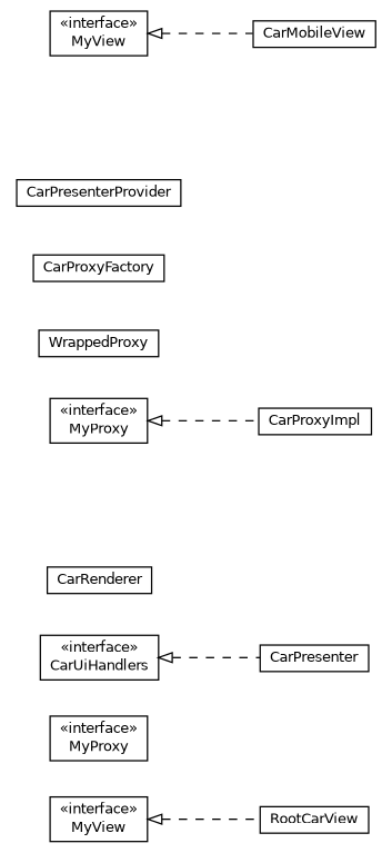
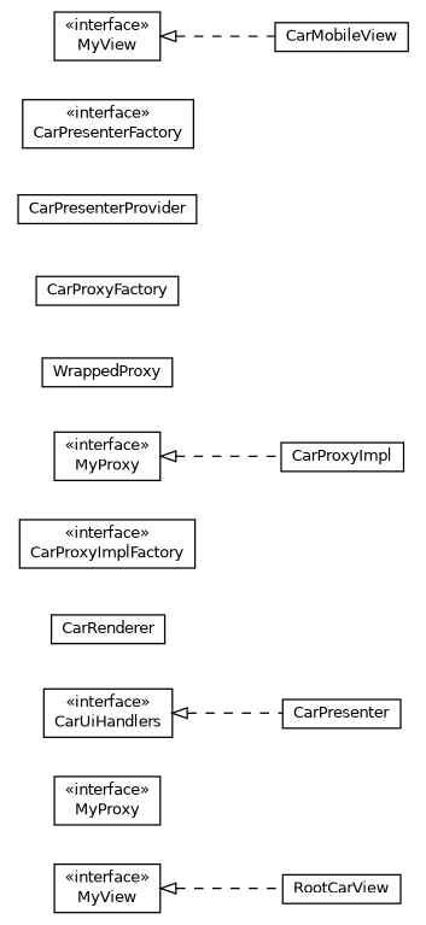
  digraph {
    nodesep=0.25
    rankdir=LR
    ranksep=0.5
    node [fontcolor=black fontname=Helvetica fontsize=10.0 shape=plaintext]
    edge [arrowtail=empty dir=back fontname=Helvetica fontsize=10 headport=p labelfontname=Helvetica labelfontsize=10 style=dashed tailport=p]
    n1 [label=<<table title="com.gwtplatform.carstore.client.application.cars.car.RootCarView" border="0" cellborder="1" cellspacing="0" cellpadding="2" port="p" href="./RootCarView.html"> 		<tr><td><table border="0" cellspacing="0" cellpadding="1"> <tr><td align="center" balign="center"> RootCarView </td></tr> 		</table></td></tr> 		</table>>]
    n2 [label=<<table title="com.gwtplatform.carstore.client.application.cars.car.RootCarPresenter.MyView" border="0" cellborder="1" cellspacing="0" cellpadding="2" port="p" href="./RootCarPresenter.MyView.html"> 		<tr><td><table border="0" cellspacing="0" cellpadding="1"> <tr><td align="center" balign="center"> &#171;interface&#187; </td></tr> <tr><td align="center" balign="center"> MyView </td></tr> 		</table></td></tr> 		</table>>]
    n3 [label=<<table title="com.gwtplatform.carstore.client.application.cars.car.RootCarPresenter.MyProxy" border="0" cellborder="1" cellspacing="0" cellpadding="2" port="p" href="./RootCarPresenter.MyProxy.html"> 		<tr><td><table border="0" cellspacing="0" cellpadding="1"> <tr><td align="center" balign="center"> &#171;interface&#187; </td></tr> <tr><td align="center" balign="center"> MyProxy </td></tr> 		</table></td></tr> 		</table>>]
    n4 [label=<<table title="com.gwtplatform.carstore.client.application.cars.car.CarUiHandlers" border="0" cellborder="1" cellspacing="0" cellpadding="2" port="p" href="./CarUiHandlers.html"> 		<tr><td><table border="0" cellspacing="0" cellpadding="1"> <tr><td align="center" balign="center"> &#171;interface&#187; </td></tr> <tr><td align="center" balign="center"> CarUiHandlers </td></tr> 		</table></td></tr> 		</table>>]
    n5 [label=<<table title="com.gwtplatform.carstore.client.application.cars.car.CarPresenter" border="0" cellborder="1" cellspacing="0" cellpadding="2" port="p" href="./CarPresenter.html"> 		<tr><td><table border="0" cellspacing="0" cellpadding="1"> <tr><td align="center" balign="center"> CarPresenter </td></tr> 		</table></td></tr> 		</table>>]
    n6 [label=<<table title="com.gwtplatform.carstore.client.application.cars.car.CarRenderer" border="0" cellborder="1" cellspacing="0" cellpadding="2" port="p" href="./CarRenderer.html"> 		<tr><td><table border="0" cellspacing="0" cellpadding="1"> <tr><td align="center" balign="center"> CarRenderer </td></tr> 		</table></td></tr> 		</table>>]
+   n7 [label=<<table title="com.gwtplatform.carstore.client.application.cars.car.CarProxyImplFactory" border="0" cellborder="1" cellspacing="0" cellpadding="2" port="p" href="./CarProxyImplFactory.html"> 		<tr><td><table border="0" cellspacing="0" cellpadding="1"> <tr><td align="center" balign="center"> &#171;interface&#187; </td></tr> <tr><td align="center" balign="center"> CarProxyImplFactory </td></tr> 		</table></td></tr> 		</table>>]
    n8 [label=<<table title="com.gwtplatform.carstore.client.application.cars.car.CarProxyImpl" border="0" cellborder="1" cellspacing="0" cellpadding="2" port="p" href="./CarProxyImpl.html"> 		<tr><td><table border="0" cellspacing="0" cellpadding="1"> <tr><td align="center" balign="center"> CarProxyImpl </td></tr> 		</table></td></tr> 		</table>>]
    n9 [label=<<table title="com.gwtplatform.carstore.client.application.cars.car.CarProxyImpl.WrappedProxy" border="0" cellborder="1" cellspacing="0" cellpadding="2" port="p" href="./CarProxyImpl.WrappedProxy.html"> 		<tr><td><table border="0" cellspacing="0" cellpadding="1"> <tr><td align="center" balign="center"> WrappedProxy </td></tr> 		</table></td></tr> 		</table>>]
    n10 [label=<<table title="com.gwtplatform.carstore.client.application.cars.car.CarProxyFactory" border="0" cellborder="1" cellspacing="0" cellpadding="2" port="p" href="./CarProxyFactory.html"> 		<tr><td><table border="0" cellspacing="0" cellpadding="1"> <tr><td align="center" balign="center"> CarProxyFactory </td></tr> 		</table></td></tr> 		</table>>]
    n11 [label=<<table title="com.gwtplatform.carstore.client.application.cars.car.CarPresenterProvider" border="0" cellborder="1" cellspacing="0" cellpadding="2" port="p" href="./CarPresenterProvider.html"> 		<tr><td><table border="0" cellspacing="0" cellpadding="1"> <tr><td align="center" balign="center"> CarPresenterProvider </td></tr> 		</table></td></tr> 		</table>>]
+   n12 [label=<<table title="com.gwtplatform.carstore.client.application.cars.car.CarPresenterFactory" border="0" cellborder="1" cellspacing="0" cellpadding="2" port="p" href="./CarPresenterFactory.html"> 		<tr><td><table border="0" cellspacing="0" cellpadding="1"> <tr><td align="center" balign="center"> &#171;interface&#187; </td></tr> <tr><td align="center" balign="center"> CarPresenterFactory </td></tr> 		</table></td></tr> 		</table>>]
    n13 [label=<<table title="com.gwtplatform.carstore.client.application.cars.car.CarPresenter.MyView" border="0" cellborder="1" cellspacing="0" cellpadding="2" port="p" href="./CarPresenter.MyView.html"> 		<tr><td><table border="0" cellspacing="0" cellpadding="1"> <tr><td align="center" balign="center"> &#171;interface&#187; </td></tr> <tr><td align="center" balign="center"> MyView </td></tr> 		</table></td></tr> 		</table>>]
    n14 [label=<<table title="com.gwtplatform.carstore.client.application.cars.car.CarMobileView" border="0" cellborder="1" cellspacing="0" cellpadding="2" port="p" href="./CarMobileView.html"> 		<tr><td><table border="0" cellspacing="0" cellpadding="1"> <tr><td align="center" balign="center"> CarMobileView </td></tr> 		</table></td></tr> 		</table>>]
    n15 [label=<<table title="com.gwtplatform.carstore.client.application.cars.car.CarPresenter.MyProxy" border="0" cellborder="1" cellspacing="0" cellpadding="2" port="p" href="./CarPresenter.MyProxy.html"> 		<tr><td><table border="0" cellspacing="0" cellpadding="1"> <tr><td align="center" balign="center"> &#171;interface&#187; </td></tr> <tr><td align="center" balign="center"> MyProxy </td></tr> 		</table></td></tr> 		</table>>]
    n2 -> n1
    n4 -> n5
    n13 -> n14
    n15 -> n8
  }
